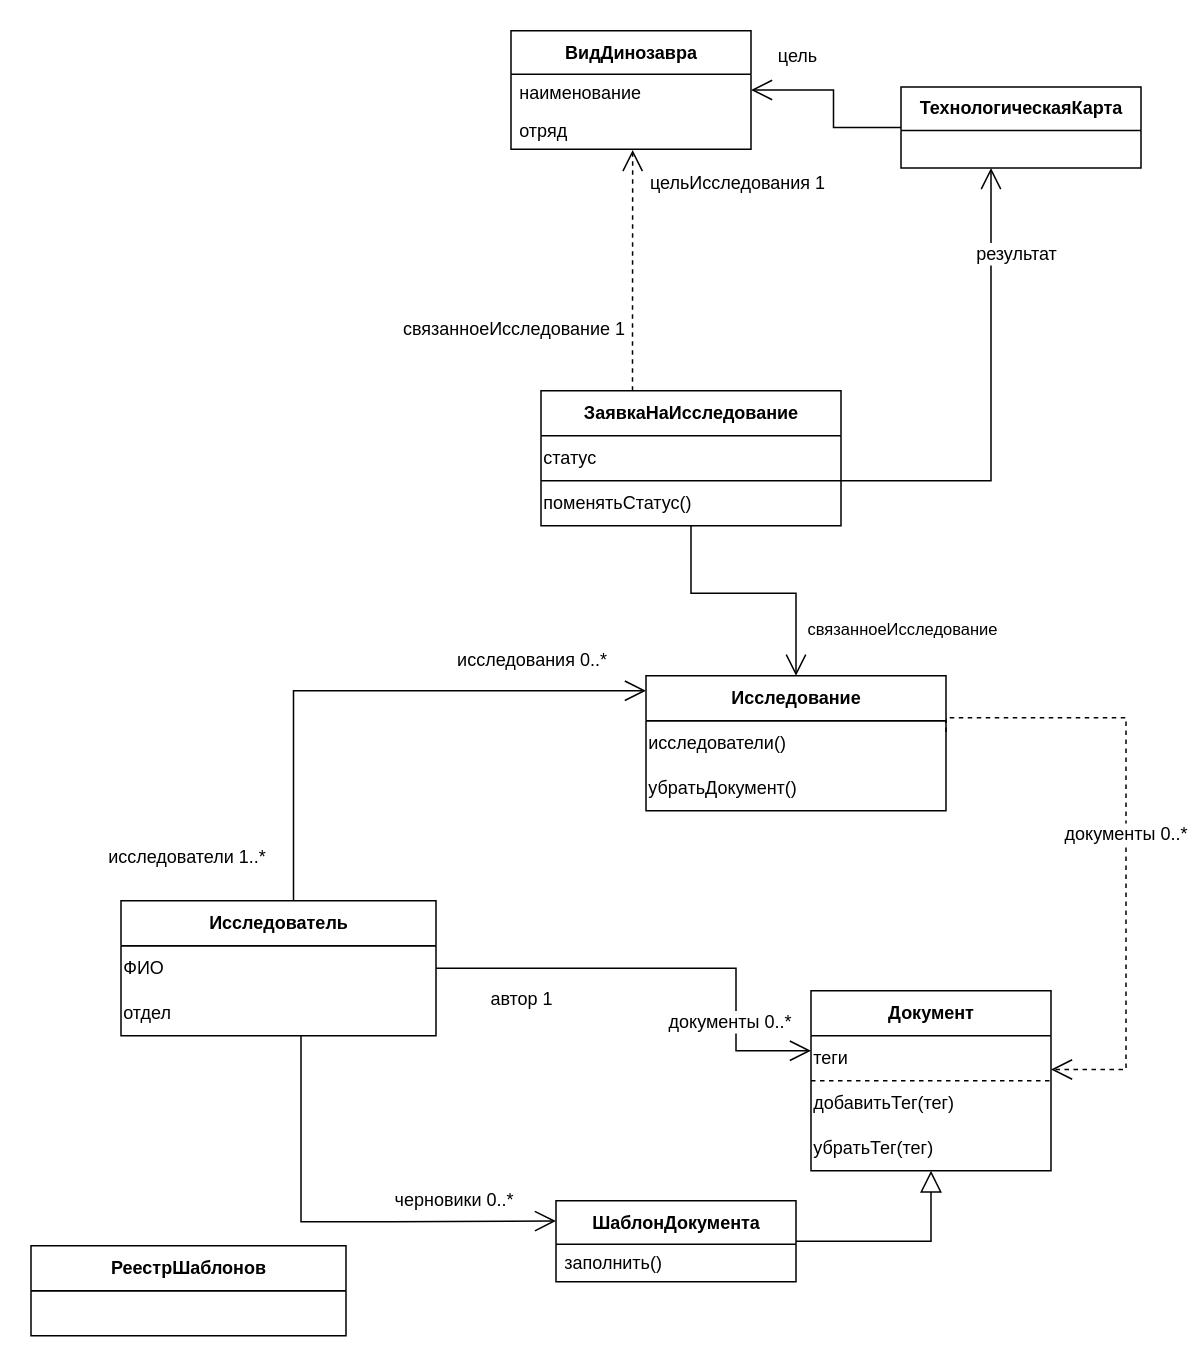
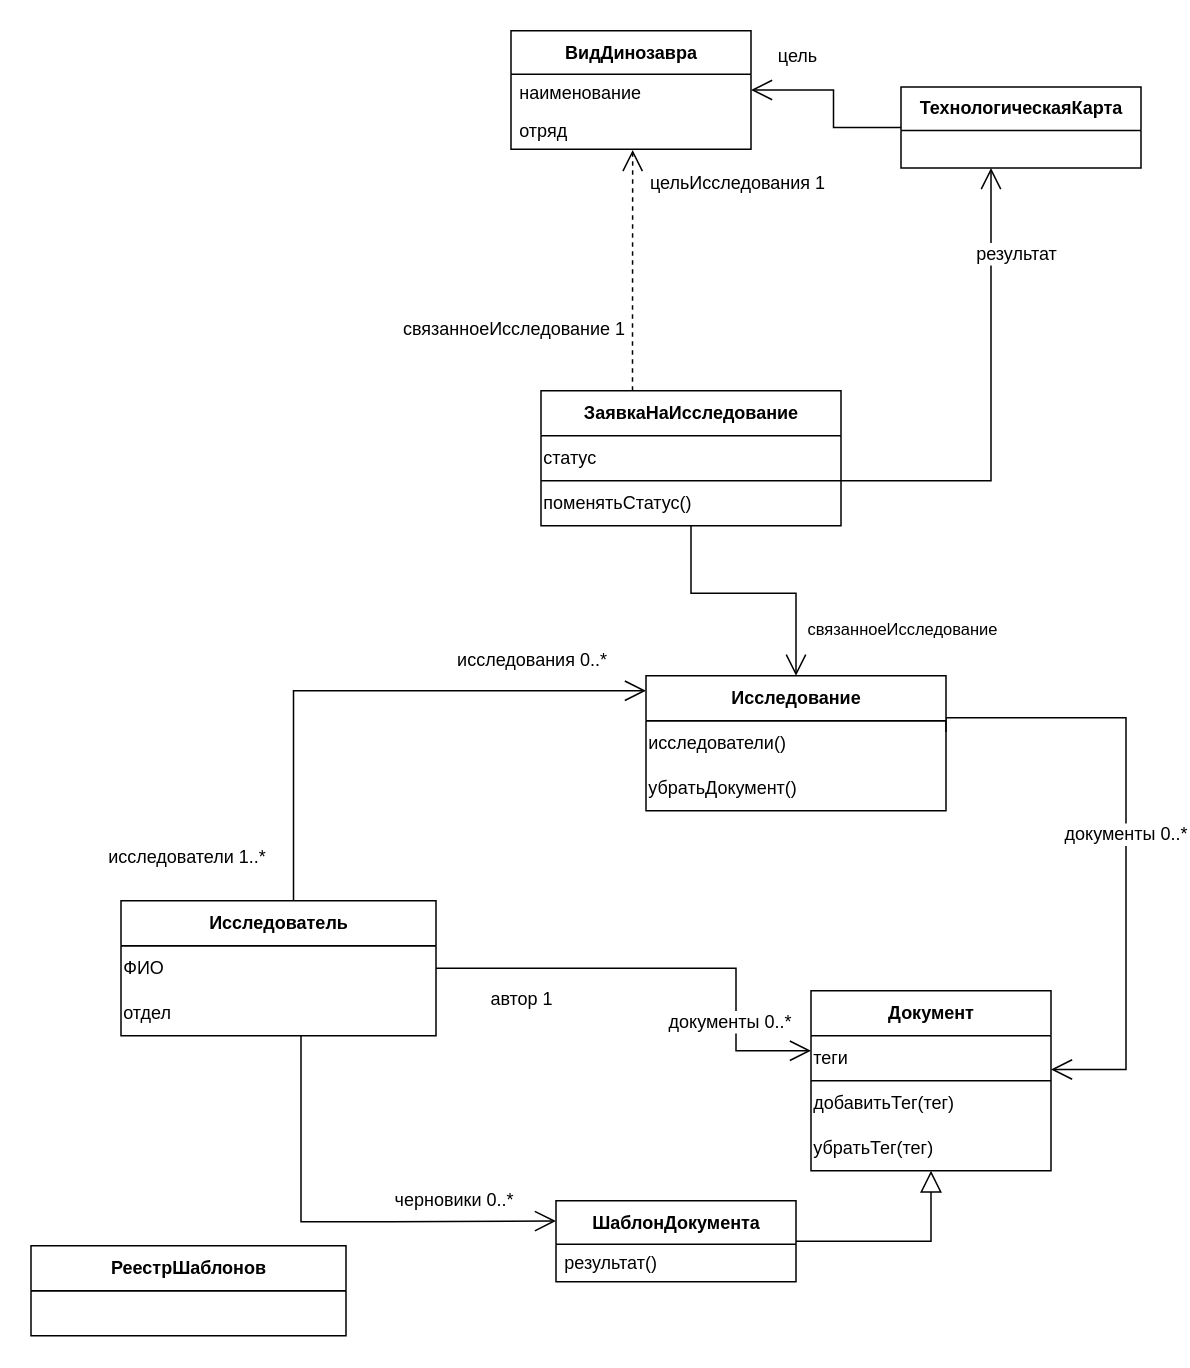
  <mxCell id="0" />
  <mxCell id="1" parent="0" />
- <mxCell id="2" value="документы 0..*" style="edgeStyle=orthogonalEdgeStyle;rounded=0;orthogonalLoop=1;jettySize=auto;html=1;endArrow=open;endFill=0;endSize=12;fontSize=12;entryX=1;entryY=0.75;entryDx=0;entryDy=0;exitX=1;exitY=0.25;exitDx=0;exitDy=0;dashed=1;" parent="1" source="41" target="16" edge="1"><mxGeometry relative="1" as="geometry"><mxPoint x="680" y="-30" as="targetPoint" /><Array as="points"><mxPoint x="630" y="478" /><mxPoint x="750" y="478" /><mxPoint x="750" y="713" /></Array></mxGeometry></mxCell>
+ <mxCell id="2" value="документы 0..*" style="edgeStyle=orthogonalEdgeStyle;rounded=0;orthogonalLoop=1;jettySize=auto;html=1;endArrow=open;endFill=0;endSize=12;fontSize=12;entryX=1;entryY=0.75;entryDx=0;entryDy=0;exitX=1;exitY=0.25;exitDx=0;exitDy=0;" parent="1" source="41" target="16" edge="1"><mxGeometry relative="1" as="geometry"><mxPoint x="680" y="-30" as="targetPoint" /><Array as="points"><mxPoint x="630" y="478" /><mxPoint x="750" y="478" /><mxPoint x="750" y="713" /></Array></mxGeometry></mxCell>
  <mxCell id="3" style="edgeStyle=orthogonalEdgeStyle;rounded=0;orthogonalLoop=1;jettySize=auto;html=1;fontSize=12;endArrow=open;endFill=0;endSize=12;entryX=0.507;entryY=1.02;entryDx=0;entryDy=0;entryPerimeter=0;dashed=1;" parent="1" source="8" target="33" edge="1"><mxGeometry relative="1" as="geometry"><mxPoint x="360" y="0" as="targetPoint" /><Array as="points"><mxPoint x="421" y="230" /><mxPoint x="421" y="230" /></Array></mxGeometry></mxCell>
  <mxCell id="4" value="цельИсследования 1" style="edgeLabel;html=1;align=center;verticalAlign=middle;resizable=0;points=[];fontSize=12;" parent="3" vertex="1" connectable="0"><mxGeometry x="0.643" y="-1" relative="1" as="geometry"><mxPoint x="68" y="-7" as="offset" /></mxGeometry></mxCell>
  <mxCell id="5" value="связанноеИсследование 1" style="edgeLabel;html=1;align=center;verticalAlign=middle;resizable=0;points=[];fontSize=12;" parent="3" vertex="1" connectable="0"><mxGeometry x="-0.569" y="-2" relative="1" as="geometry"><mxPoint x="-82" y="-7" as="offset" /></mxGeometry></mxCell>
  <mxCell id="6" style="edgeStyle=orthogonalEdgeStyle;rounded=0;orthogonalLoop=1;jettySize=auto;html=1;entryX=0.5;entryY=0;entryDx=0;entryDy=0;endArrow=open;endFill=0;endSize=12;" edge="1" parent="1" source="8" target="39"><mxGeometry relative="1" as="geometry" /></mxCell>
  <mxCell id="7" value="связанноеИсследование" style="edgeLabel;html=1;align=center;verticalAlign=middle;resizable=0;points=[];" vertex="1" connectable="0" parent="6"><mxGeometry x="0.627" y="1" relative="1" as="geometry"><mxPoint x="69" as="offset" /></mxGeometry></mxCell>
  <mxCell id="8" value="ЗаявкаНаИсследование" style="swimlane;fontStyle=1;align=center;verticalAlign=middle;childLayout=stackLayout;horizontal=1;startSize=30;horizontalStack=0;resizeParent=1;resizeParentMax=0;resizeLast=0;collapsible=0;marginBottom=0;html=1;" parent="1" vertex="1"><mxGeometry x="360" y="260" width="200" height="90" as="geometry" /></mxCell>
  <mxCell id="9" value="статус" style="text;html=1;strokeColor=none;fillColor=none;align=left;verticalAlign=middle;whiteSpace=wrap;rounded=0;" vertex="1" parent="8"><mxGeometry y="30" width="200" height="30" as="geometry" /></mxCell>
  <mxCell id="10" value="поменятьСтатус()" style="text;html=1;strokeColor=none;fillColor=none;align=left;verticalAlign=middle;whiteSpace=wrap;rounded=0;" parent="8" vertex="1"><mxGeometry y="60" width="200" height="30" as="geometry" /></mxCell>
  <mxCell id="11" value="" style="endArrow=none;html=1;rounded=0;endSize=12;exitX=0;exitY=0;exitDx=0;exitDy=0;entryX=1;entryY=0;entryDx=0;entryDy=0;" parent="8" edge="1"><mxGeometry width="50" height="50" relative="1" as="geometry"><mxPoint y="60" as="sourcePoint" /><mxPoint x="200" y="60" as="targetPoint" /></mxGeometry></mxCell>
  <mxCell id="12" style="edgeStyle=orthogonalEdgeStyle;rounded=0;orthogonalLoop=1;jettySize=auto;html=1;entryX=1;entryY=0.5;entryDx=0;entryDy=0;fontSize=12;endArrow=none;endFill=0;endSize=12;startArrow=open;startFill=0;startSize=12;" parent="1" source="15" target="24" edge="1"><mxGeometry relative="1" as="geometry"><Array as="points"><mxPoint x="490" y="700" /><mxPoint x="490" y="645" /></Array></mxGeometry></mxCell>
  <mxCell id="13" value="автор 1" style="edgeLabel;html=1;align=center;verticalAlign=middle;resizable=0;points=[];fontSize=12;" parent="12" vertex="1" connectable="0"><mxGeometry x="0.526" y="-1" relative="1" as="geometry"><mxPoint x="-16" y="21" as="offset" /></mxGeometry></mxCell>
  <mxCell id="14" value="документы 0..*" style="edgeLabel;html=1;align=center;verticalAlign=middle;resizable=0;points=[];fontSize=12;" parent="12" vertex="1" connectable="0"><mxGeometry x="-0.819" y="-2" relative="1" as="geometry"><mxPoint x="-27" y="-18" as="offset" /></mxGeometry></mxCell>
  <mxCell id="15" value="Документ" style="swimlane;fontStyle=1;align=center;verticalAlign=middle;childLayout=stackLayout;horizontal=1;startSize=30;horizontalStack=0;resizeParent=1;resizeParentMax=0;resizeLast=0;collapsible=0;marginBottom=0;html=1;" parent="1" vertex="1"><mxGeometry x="540" y="660" width="160" height="120" as="geometry" /></mxCell>
  <mxCell id="16" value="теги" style="text;html=1;strokeColor=none;fillColor=none;align=left;verticalAlign=middle;whiteSpace=wrap;rounded=0;fontSize=12;" parent="15" vertex="1"><mxGeometry y="30" width="160" height="30" as="geometry" /></mxCell>
- <mxCell id="17" value="" style="endArrow=none;html=1;rounded=0;fontSize=12;endSize=12;exitX=0;exitY=1;exitDx=0;exitDy=0;entryX=1;entryY=0;entryDx=0;entryDy=0;dashed=1;" parent="15" source="16" target="18" edge="1"><mxGeometry width="50" height="50" relative="1" as="geometry"><mxPoint x="10" y="100" as="sourcePoint" /><mxPoint x="60" y="50" as="targetPoint" /></mxGeometry></mxCell>
+ <mxCell id="17" value="" style="endArrow=none;html=1;rounded=0;fontSize=12;endSize=12;exitX=0;exitY=1;exitDx=0;exitDy=0;entryX=1;entryY=0;entryDx=0;entryDy=0;" parent="15" source="16" target="18" edge="1"><mxGeometry width="50" height="50" relative="1" as="geometry"><mxPoint x="10" y="100" as="sourcePoint" /><mxPoint x="60" y="50" as="targetPoint" /></mxGeometry></mxCell>
  <mxCell id="18" value="добавитьТег(тег)" style="text;html=1;strokeColor=none;fillColor=none;align=left;verticalAlign=middle;whiteSpace=wrap;rounded=0;fontSize=12;" parent="15" vertex="1"><mxGeometry y="60" width="160" height="30" as="geometry" /></mxCell>
  <mxCell id="19" value="убратьТег(тег)" style="text;html=1;strokeColor=none;fillColor=none;align=left;verticalAlign=middle;whiteSpace=wrap;rounded=0;fontSize=12;" parent="15" vertex="1"><mxGeometry y="90" width="160" height="30" as="geometry" /></mxCell>
  <mxCell id="20" value="исследования 0..*" style="edgeStyle=orthogonalEdgeStyle;rounded=0;orthogonalLoop=1;jettySize=auto;html=1;fontSize=12;endArrow=open;endFill=0;endSize=12;" parent="1" source="24" target="39" edge="1"><mxGeometry x="0.593" y="20" relative="1" as="geometry"><mxPoint x="280" y="250" as="targetPoint" /><Array as="points"><mxPoint x="195" y="460" /></Array><mxPoint as="offset" /></mxGeometry></mxCell>
  <mxCell id="21" value="исследователи 1..*" style="edgeLabel;html=1;align=center;verticalAlign=middle;resizable=0;points=[];fontSize=12;" parent="20" vertex="1" connectable="0"><mxGeometry x="-0.244" y="2" relative="1" as="geometry"><mxPoint x="-74" y="112" as="offset" /></mxGeometry></mxCell>
  <mxCell id="22" style="edgeStyle=orthogonalEdgeStyle;rounded=0;orthogonalLoop=1;jettySize=auto;html=1;fontSize=12;startArrow=none;startFill=0;endArrow=open;endFill=0;endSize=12;entryX=0;entryY=0.25;entryDx=0;entryDy=0;" parent="1" source="24" target="29" edge="1"><mxGeometry relative="1" as="geometry"><Array as="points"><mxPoint x="200" y="814" /><mxPoint x="260" y="814" /></Array></mxGeometry></mxCell>
  <mxCell id="23" value="черновики 0..*" style="edgeLabel;html=1;align=center;verticalAlign=middle;resizable=0;points=[];fontSize=12;" parent="22" vertex="1" connectable="0"><mxGeometry x="0.904" y="2" relative="1" as="geometry"><mxPoint x="-54" y="-12" as="offset" /></mxGeometry></mxCell>
  <mxCell id="24" value="Исследователь" style="swimlane;fontStyle=1;align=center;verticalAlign=middle;childLayout=stackLayout;horizontal=1;startSize=30;horizontalStack=0;resizeParent=1;resizeParentMax=0;resizeLast=0;collapsible=0;marginBottom=0;html=1;" parent="1" vertex="1"><mxGeometry x="80" y="600" width="210" height="90" as="geometry" /></mxCell>
  <mxCell id="25" value="" style="endArrow=none;html=1;rounded=0;endSize=12;exitX=0;exitY=0;exitDx=0;exitDy=0;entryX=1;entryY=0;entryDx=0;entryDy=0;" parent="24" edge="1"><mxGeometry width="50" height="50" relative="1" as="geometry"><mxPoint y="30" as="sourcePoint" /><mxPoint x="210" y="30" as="targetPoint" /></mxGeometry></mxCell>
  <mxCell id="26" value="ФИО" style="text;html=1;strokeColor=none;fillColor=none;align=left;verticalAlign=middle;whiteSpace=wrap;rounded=0;fontSize=12;" parent="24" vertex="1"><mxGeometry y="30" width="210" height="30" as="geometry" /></mxCell>
  <mxCell id="27" value="отдел" style="text;html=1;strokeColor=none;fillColor=none;align=left;verticalAlign=middle;whiteSpace=wrap;rounded=0;fontSize=12;" parent="24" vertex="1"><mxGeometry y="60" width="210" height="30" as="geometry" /></mxCell>
  <mxCell id="28" style="edgeStyle=orthogonalEdgeStyle;rounded=0;orthogonalLoop=1;jettySize=auto;html=1;fontSize=12;startArrow=none;startFill=0;endArrow=block;endFill=0;endSize=12;" parent="1" source="29" target="15" edge="1"><mxGeometry relative="1" as="geometry" /></mxCell>
  <mxCell id="29" value="ШаблонДокумента" style="swimlane;fontStyle=1;align=center;verticalAlign=middle;childLayout=stackLayout;horizontal=1;startSize=29;horizontalStack=0;resizeParent=1;resizeParentMax=0;resizeLast=0;collapsible=0;marginBottom=0;html=1;fontSize=12;" parent="1" vertex="1"><mxGeometry x="370" y="800" width="160" height="54" as="geometry" /></mxCell>
- <mxCell id="30" value="заполнить()" style="text;html=1;strokeColor=none;fillColor=none;align=left;verticalAlign=middle;spacingLeft=4;spacingRight=4;overflow=hidden;rotatable=0;points=[[0,0.5],[1,0.5]];portConstraint=eastwest;fontSize=12;" parent="29" vertex="1"><mxGeometry y="29" width="160" height="25" as="geometry" /></mxCell>
+ <mxCell id="30" value="результат()" style="text;html=1;strokeColor=none;fillColor=none;align=left;verticalAlign=middle;spacingLeft=4;spacingRight=4;overflow=hidden;rotatable=0;points=[[0,0.5],[1,0.5]];portConstraint=eastwest;fontSize=12;" parent="29" vertex="1"><mxGeometry y="29" width="160" height="25" as="geometry" /></mxCell>
  <mxCell id="31" value="ВидДинозавра" style="swimlane;fontStyle=1;align=center;verticalAlign=middle;childLayout=stackLayout;horizontal=1;startSize=29;horizontalStack=0;resizeParent=1;resizeParentMax=0;resizeLast=0;collapsible=0;marginBottom=0;html=1;fontSize=12;" parent="1" vertex="1"><mxGeometry x="340" y="20" width="160" height="79" as="geometry" /></mxCell>
  <mxCell id="32" value="наименование" style="text;html=1;strokeColor=none;fillColor=none;align=left;verticalAlign=middle;spacingLeft=4;spacingRight=4;overflow=hidden;rotatable=0;points=[[0,0.5],[1,0.5]];portConstraint=eastwest;fontSize=12;" parent="31" vertex="1"><mxGeometry y="29" width="160" height="25" as="geometry" /></mxCell>
  <mxCell id="33" value="отряд" style="text;html=1;strokeColor=none;fillColor=none;align=left;verticalAlign=middle;spacingLeft=4;spacingRight=4;overflow=hidden;rotatable=0;points=[[0,0.5],[1,0.5]];portConstraint=eastwest;fontSize=12;" parent="31" vertex="1"><mxGeometry y="54" width="160" height="25" as="geometry" /></mxCell>
  <mxCell id="34" style="edgeStyle=orthogonalEdgeStyle;rounded=0;orthogonalLoop=1;jettySize=auto;html=1;fontSize=12;endArrow=open;endFill=0;endSize=12;" parent="1" source="38" target="31" edge="1"><mxGeometry relative="1" as="geometry" /></mxCell>
  <mxCell id="35" value="цель" style="edgeLabel;html=1;align=center;verticalAlign=middle;resizable=0;points=[];fontSize=12;" parent="34" vertex="1" connectable="0"><mxGeometry x="0.568" y="-2" relative="1" as="geometry"><mxPoint x="3" y="-21" as="offset" /></mxGeometry></mxCell>
  <mxCell id="36" style="edgeStyle=orthogonalEdgeStyle;rounded=0;orthogonalLoop=1;jettySize=auto;html=1;fontSize=12;endArrow=none;endFill=0;endSize=12;startArrow=open;startFill=0;startSize=12;" parent="1" source="38" target="8" edge="1"><mxGeometry relative="1" as="geometry"><Array as="points"><mxPoint x="660" y="320" /></Array></mxGeometry></mxCell>
  <mxCell id="37" value="результат" style="edgeLabel;html=1;align=center;verticalAlign=middle;resizable=0;points=[];fontSize=12;" parent="36" vertex="1" connectable="0"><mxGeometry x="-0.706" y="-1" relative="1" as="geometry"><mxPoint x="17" y="12" as="offset" /></mxGeometry></mxCell>
  <mxCell id="38" value="ТехнологическаяКарта" style="swimlane;fontStyle=1;align=center;verticalAlign=middle;childLayout=stackLayout;horizontal=1;startSize=29;horizontalStack=0;resizeParent=1;resizeParentMax=0;resizeLast=0;collapsible=0;marginBottom=0;html=1;fontSize=12;" parent="1" vertex="1"><mxGeometry x="600" y="57.5" width="160" height="54" as="geometry" /></mxCell>
  <mxCell id="39" value="Исследование" style="swimlane;fontStyle=1;align=center;verticalAlign=middle;childLayout=stackLayout;horizontal=1;startSize=30;horizontalStack=0;resizeParent=1;resizeParentMax=0;resizeLast=0;collapsible=0;marginBottom=0;html=1;" parent="1" vertex="1"><mxGeometry x="430" y="450" width="200" height="90" as="geometry" /></mxCell>
  <mxCell id="40" value="" style="endArrow=none;html=1;rounded=0;endSize=12;exitX=0;exitY=0;exitDx=0;exitDy=0;entryX=1;entryY=0;entryDx=0;entryDy=0;" parent="39" source="41" target="41" edge="1"><mxGeometry width="50" height="50" relative="1" as="geometry"><mxPoint x="20" y="112.5" as="sourcePoint" /><mxPoint x="70" y="62.5" as="targetPoint" /></mxGeometry></mxCell>
  <mxCell id="41" value="исследователи()" style="text;html=1;strokeColor=none;fillColor=none;align=left;verticalAlign=middle;whiteSpace=wrap;rounded=0;" parent="39" vertex="1"><mxGeometry y="30" width="200" height="30" as="geometry" /></mxCell>
  <mxCell id="42" value="убратьДокумент()" style="text;html=1;strokeColor=none;fillColor=none;align=left;verticalAlign=middle;whiteSpace=wrap;rounded=0;" parent="39" vertex="1"><mxGeometry y="60" width="200" height="30" as="geometry" /></mxCell>
  <mxCell id="43" value="РеестрШаблонов" style="swimlane;fontStyle=1;align=center;verticalAlign=middle;childLayout=stackLayout;horizontal=1;startSize=30;horizontalStack=0;resizeParent=1;resizeParentMax=0;resizeLast=0;collapsible=0;marginBottom=0;html=1;" vertex="1" parent="1"><mxGeometry x="20" y="830" width="210" height="60" as="geometry" /></mxCell>
  <mxCell id="44" value="" style="endArrow=none;html=1;rounded=0;endSize=12;exitX=0;exitY=0;exitDx=0;exitDy=0;entryX=1;entryY=0;entryDx=0;entryDy=0;" edge="1" parent="43"><mxGeometry width="50" height="50" relative="1" as="geometry"><mxPoint y="30" as="sourcePoint" /><mxPoint x="210" y="30" as="targetPoint" /></mxGeometry></mxCell>
